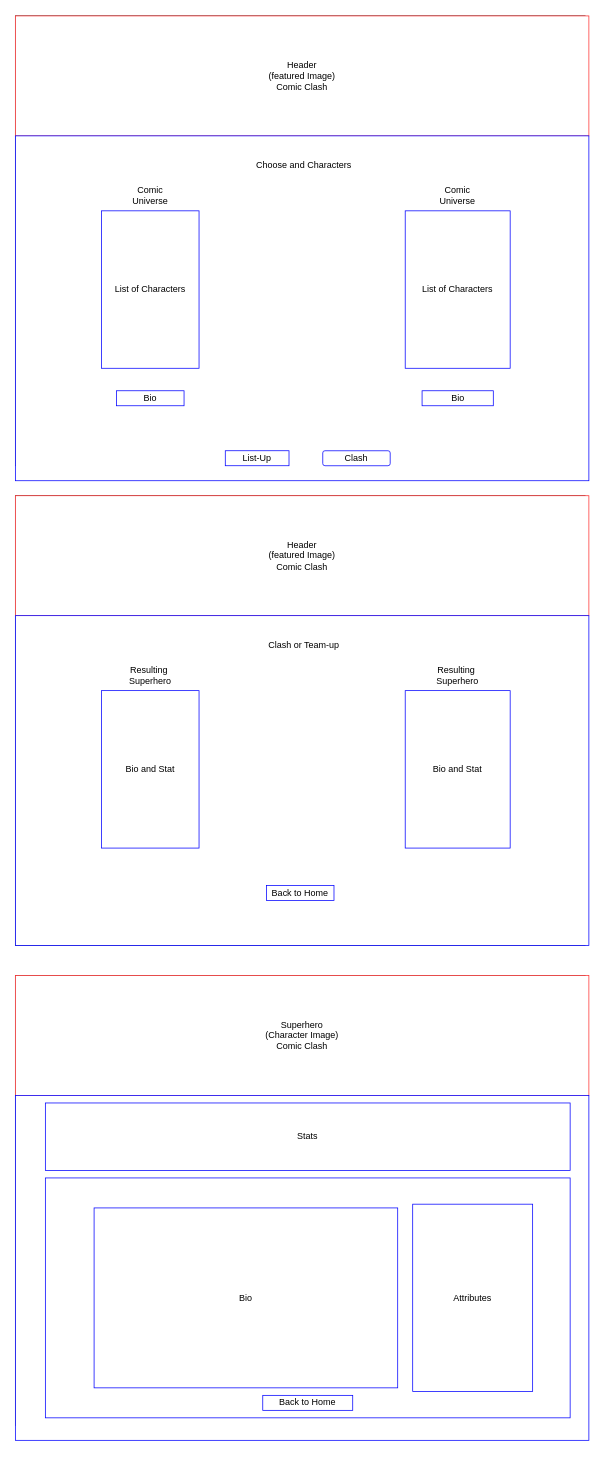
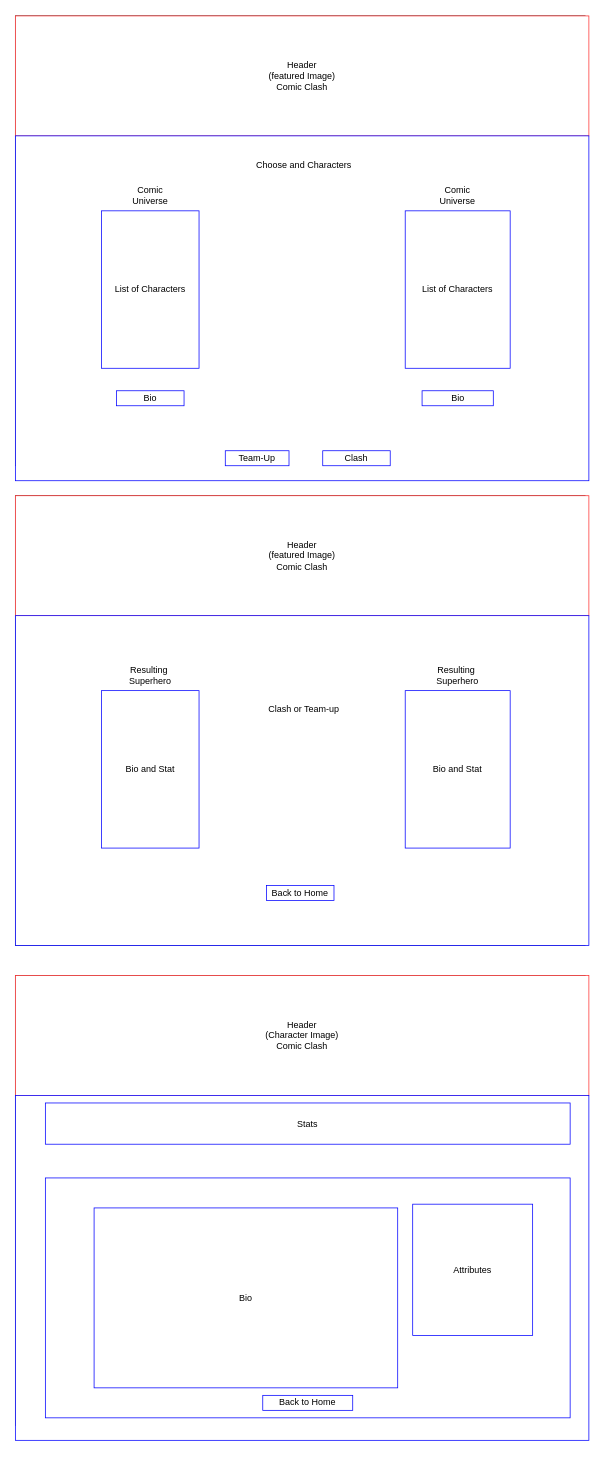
  <mxCell id="0" />
  <mxCell id="1" parent="0" />
  <mxCell id="2" value="" style="rounded=0;whiteSpace=wrap;html=1;" vertex="1" parent="1"><mxGeometry x="20" y="20" width="760" height="600" as="geometry" /></mxCell>
  <mxCell id="3" value="Header&lt;br&gt;(featured Image)&lt;br&gt;Comic Clash&lt;br&gt;" style="rounded=0;whiteSpace=wrap;html=1;strokeColor=#FF3333;" vertex="1" parent="1"><mxGeometry x="20" y="20" width="765" height="160" as="geometry" /></mxCell>
  <mxCell id="4" value="" style="rounded=0;whiteSpace=wrap;html=1;strokeColor=#0000FF;" vertex="1" parent="1"><mxGeometry x="20" y="180" width="765" height="460" as="geometry" /></mxCell>
  <mxCell id="5" value="Choose and Characters" style="text;html=1;strokeColor=none;fillColor=none;align=center;verticalAlign=middle;whiteSpace=wrap;rounded=0;" vertex="1" parent="1"><mxGeometry x="330" y="210" width="150" height="20" as="geometry" /></mxCell>
  <mxCell id="6" value="Comic Universe" style="text;html=1;strokeColor=none;fillColor=none;align=center;verticalAlign=middle;whiteSpace=wrap;rounded=0;" vertex="1" parent="1"><mxGeometry x="180" y="250" width="40" height="20" as="geometry" /></mxCell>
  <mxCell id="7" value="Comic Universe" style="text;html=1;strokeColor=none;fillColor=none;align=center;verticalAlign=middle;whiteSpace=wrap;rounded=0;" vertex="1" parent="1"><mxGeometry x="590" y="250" width="40" height="20" as="geometry" /></mxCell>
  <mxCell id="8" style="edgeStyle=orthogonalEdgeStyle;rounded=0;orthogonalLoop=1;jettySize=auto;html=1;exitX=0.5;exitY=1;exitDx=0;exitDy=0;" edge="1" parent="1" source="7" target="7"><mxGeometry relative="1" as="geometry" /></mxCell>
  <mxCell id="9" value="List of Characters" style="rounded=0;whiteSpace=wrap;html=1;strokeColor=#0000FF;" vertex="1" parent="1"><mxGeometry x="135" y="280" width="130" height="210" as="geometry" /></mxCell>
  <mxCell id="10" value="List of Characters" style="rounded=0;whiteSpace=wrap;html=1;strokeColor=#0000FF;" vertex="1" parent="1"><mxGeometry x="540" y="280" width="140" height="210" as="geometry" /></mxCell>
- <mxCell id="11" value="List-Up" style="rounded=0;whiteSpace=wrap;html=1;strokeColor=#0000FF;" vertex="1" parent="1"><mxGeometry x="300" y="600" width="85" height="20" as="geometry" /></mxCell>
- <mxCell id="12" value="Clash" style="whiteSpace=wrap;html=1;strokeColor=#0000FF;rounded=1;" vertex="1" parent="1"><mxGeometry x="430" y="600" width="90" height="20" as="geometry" /></mxCell>
+ <mxCell id="11" value="Team-Up" style="rounded=0;whiteSpace=wrap;html=1;strokeColor=#0000FF;" vertex="1" parent="1"><mxGeometry x="300" y="600" width="85" height="20" as="geometry" /></mxCell>
+ <mxCell id="12" value="Clash" style="rounded=0;whiteSpace=wrap;html=1;strokeColor=#0000FF;" vertex="1" parent="1"><mxGeometry x="430" y="600" width="90" height="20" as="geometry" /></mxCell>
  <mxCell id="13" value="" style="rounded=0;whiteSpace=wrap;html=1;" vertex="1" parent="1"><mxGeometry x="20" y="660" width="760" height="600" as="geometry" /></mxCell>
  <mxCell id="14" value="Header&lt;br&gt;(featured Image)&lt;br&gt;Comic Clash&lt;br&gt;" style="rounded=0;whiteSpace=wrap;html=1;strokeColor=#FF3333;" vertex="1" parent="1"><mxGeometry x="20" y="660" width="765" height="160" as="geometry" /></mxCell>
  <mxCell id="15" value="" style="rounded=0;whiteSpace=wrap;html=1;strokeColor=#0000FF;" vertex="1" parent="1"><mxGeometry x="20" y="820" width="765" height="440" as="geometry" /></mxCell>
- <mxCell id="16" value="Clash or Team-up" style="text;html=1;strokeColor=none;fillColor=none;align=center;verticalAlign=middle;whiteSpace=wrap;rounded=0;" vertex="1" parent="1"><mxGeometry x="330" y="850" width="150" height="20" as="geometry" /></mxCell>
+ <mxCell id="16" value="Clash or Team-up" style="text;html=1;strokeColor=none;fillColor=none;align=center;verticalAlign=middle;whiteSpace=wrap;rounded=0;" vertex="1" parent="1"><mxGeometry x="330" y="935" width="150" height="20" as="geometry" /></mxCell>
  <mxCell id="17" value="Resulting&amp;nbsp;&lt;br&gt;Superhero" style="text;html=1;strokeColor=none;fillColor=none;align=center;verticalAlign=middle;whiteSpace=wrap;rounded=0;" vertex="1" parent="1"><mxGeometry x="180" y="890" width="40" height="20" as="geometry" /></mxCell>
  <mxCell id="18" value="Resulting&amp;nbsp;&lt;br&gt;Superhero" style="text;html=1;strokeColor=none;fillColor=none;align=center;verticalAlign=middle;whiteSpace=wrap;rounded=0;" vertex="1" parent="1"><mxGeometry x="590" y="890" width="40" height="20" as="geometry" /></mxCell>
  <mxCell id="19" style="edgeStyle=orthogonalEdgeStyle;rounded=0;orthogonalLoop=1;jettySize=auto;html=1;exitX=0.5;exitY=1;exitDx=0;exitDy=0;" edge="1" parent="1" source="18" target="18"><mxGeometry relative="1" as="geometry" /></mxCell>
  <mxCell id="20" value="Bio and Stat" style="rounded=0;whiteSpace=wrap;html=1;strokeColor=#0000FF;" vertex="1" parent="1"><mxGeometry x="135" y="920" width="130" height="210" as="geometry" /></mxCell>
  <mxCell id="21" value="Bio and Stat" style="rounded=0;whiteSpace=wrap;html=1;strokeColor=#0000FF;" vertex="1" parent="1"><mxGeometry x="540" y="920" width="140" height="210" as="geometry" /></mxCell>
  <mxCell id="22" value="Back to Home" style="rounded=0;whiteSpace=wrap;html=1;strokeColor=#0000FF;" vertex="1" parent="1"><mxGeometry x="355" y="1180" width="90" height="20" as="geometry" /></mxCell>
  <mxCell id="23" value="Bio" style="rounded=0;whiteSpace=wrap;html=1;strokeColor=#0000FF;" vertex="1" parent="1"><mxGeometry x="155" y="520" width="90" height="20" as="geometry" /></mxCell>
  <mxCell id="24" value="Bio" style="rounded=0;whiteSpace=wrap;html=1;strokeColor=#0000FF;" vertex="1" parent="1"><mxGeometry x="562.5" y="520" width="95" height="20" as="geometry" /></mxCell>
  <mxCell id="25" value="" style="rounded=0;whiteSpace=wrap;html=1;" vertex="1" parent="1"><mxGeometry x="20" y="1300" width="760" height="600" as="geometry" /></mxCell>
- <mxCell id="26" value="Superhero&lt;br&gt;(Character Image)&lt;br&gt;Comic Clash" style="rounded=0;whiteSpace=wrap;html=1;strokeColor=#FF3333;" vertex="1" parent="1"><mxGeometry x="20" y="1300" width="765" height="160" as="geometry" /></mxCell>
+ <mxCell id="26" value="Header&lt;br&gt;(Character Image)&lt;br&gt;Comic Clash" style="rounded=0;whiteSpace=wrap;html=1;strokeColor=#FF3333;" vertex="1" parent="1"><mxGeometry x="20" y="1300" width="765" height="160" as="geometry" /></mxCell>
  <mxCell id="27" value="" style="rounded=0;whiteSpace=wrap;html=1;strokeColor=#0000FF;" vertex="1" parent="1"><mxGeometry x="20" y="1460" width="765" height="460" as="geometry" /></mxCell>
  <mxCell id="28" style="edgeStyle=orthogonalEdgeStyle;rounded=0;orthogonalLoop=1;jettySize=auto;html=1;exitX=0.5;exitY=1;exitDx=0;exitDy=0;" edge="1" parent="1"><mxGeometry relative="1" as="geometry"><mxPoint x="400" y="1590" as="sourcePoint" /><mxPoint x="400" y="1590" as="targetPoint" /></mxGeometry></mxCell>
  <mxCell id="29" value="" style="rounded=0;whiteSpace=wrap;html=1;strokeColor=#0000FF;" vertex="1" parent="1"><mxGeometry x="60" y="1570" width="700" height="320" as="geometry" /></mxCell>
- <mxCell id="30" value="Stats" style="rounded=0;whiteSpace=wrap;html=1;strokeColor=#0000FF;" vertex="1" parent="1"><mxGeometry x="60" y="1470" width="700" height="90" as="geometry" /></mxCell>
- <mxCell id="31" value="Attributes" style="rounded=0;whiteSpace=wrap;html=1;strokeColor=#0000FF;" vertex="1" parent="1"><mxGeometry x="550" y="1605" width="160" height="250" as="geometry" /></mxCell>
+ <mxCell id="30" value="Stats" style="rounded=0;whiteSpace=wrap;html=1;strokeColor=#0000FF;" vertex="1" parent="1"><mxGeometry x="60" y="1470" width="700" height="55" as="geometry" /></mxCell>
+ <mxCell id="31" value="Attributes" style="rounded=0;whiteSpace=wrap;html=1;strokeColor=#0000FF;" vertex="1" parent="1"><mxGeometry x="550" y="1605" width="160" height="175" as="geometry" /></mxCell>
  <mxCell id="32" value="Bio" style="rounded=0;whiteSpace=wrap;html=1;strokeColor=#0000FF;" vertex="1" parent="1"><mxGeometry x="125" y="1610" width="405" height="240" as="geometry" /></mxCell>
  <mxCell id="33" value="Back to Home" style="rounded=0;whiteSpace=wrap;html=1;strokeColor=#0000FF;" vertex="1" parent="1"><mxGeometry x="350" y="1860" width="120" height="20" as="geometry" /></mxCell>
